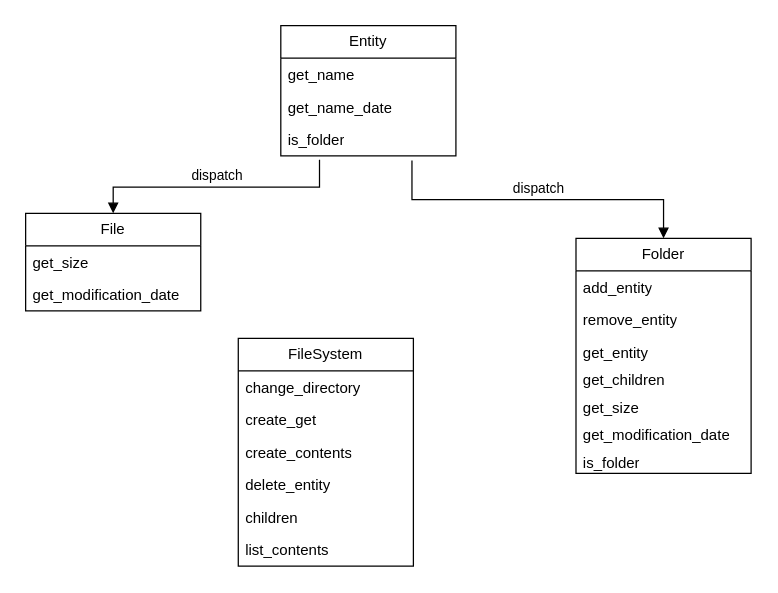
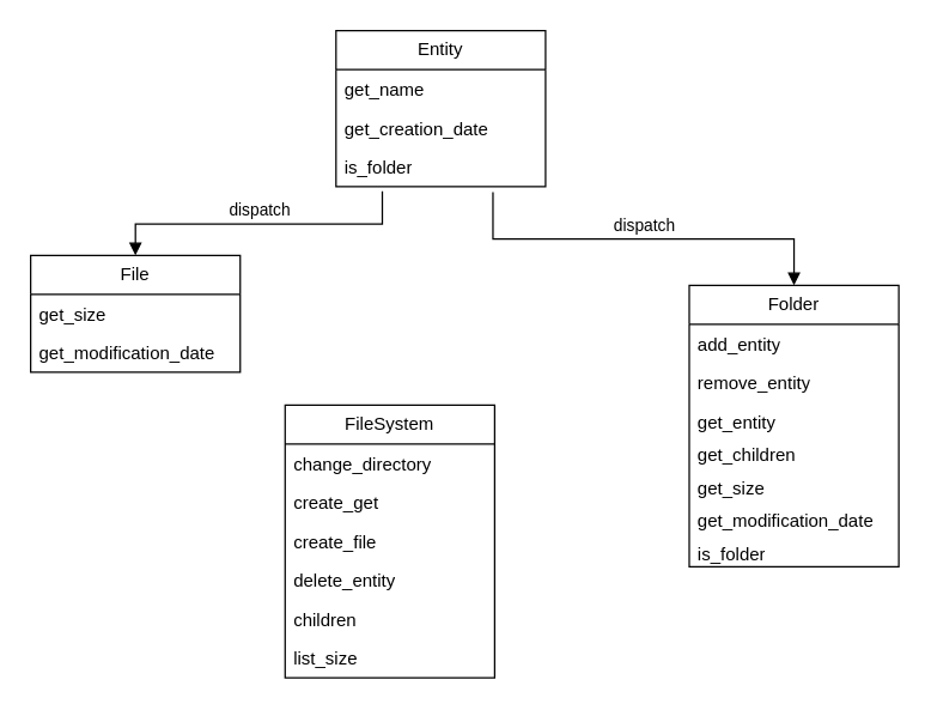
  <mxCell id="0" />
  <mxCell id="1" parent="0" />
  <mxCell id="2" value="Entity" style="swimlane;fontStyle=0;childLayout=stackLayout;horizontal=1;startSize=26;fillColor=none;horizontalStack=0;resizeParent=1;resizeParentMax=0;resizeLast=0;collapsible=1;marginBottom=0;whiteSpace=wrap;html=1;" parent="1" vertex="1"><mxGeometry x="224" y="20" width="140" height="104" as="geometry" /></mxCell>
  <mxCell id="3" value="get_name" style="text;strokeColor=none;fillColor=none;align=left;verticalAlign=top;spacingLeft=4;spacingRight=4;overflow=hidden;rotatable=0;points=[[0,0.5],[1,0.5]];portConstraint=eastwest;whiteSpace=wrap;html=1;" parent="2" vertex="1"><mxGeometry y="26" width="140" height="26" as="geometry" /></mxCell>
- <mxCell id="4" value="get_name_date" style="text;strokeColor=none;fillColor=none;align=left;verticalAlign=top;spacingLeft=4;spacingRight=4;overflow=hidden;rotatable=0;points=[[0,0.5],[1,0.5]];portConstraint=eastwest;whiteSpace=wrap;html=1;" parent="2" vertex="1"><mxGeometry y="52" width="140" height="26" as="geometry" /></mxCell>
+ <mxCell id="4" value="get_creation_date" style="text;strokeColor=none;fillColor=none;align=left;verticalAlign=top;spacingLeft=4;spacingRight=4;overflow=hidden;rotatable=0;points=[[0,0.5],[1,0.5]];portConstraint=eastwest;whiteSpace=wrap;html=1;" parent="2" vertex="1"><mxGeometry y="52" width="140" height="26" as="geometry" /></mxCell>
  <mxCell id="5" value="is_folder" style="text;strokeColor=none;fillColor=none;align=left;verticalAlign=top;spacingLeft=4;spacingRight=4;overflow=hidden;rotatable=0;points=[[0,0.5],[1,0.5]];portConstraint=eastwest;whiteSpace=wrap;html=1;" parent="2" vertex="1"><mxGeometry y="78" width="140" height="26" as="geometry" /></mxCell>
  <mxCell id="6" value="File" style="swimlane;fontStyle=0;childLayout=stackLayout;horizontal=1;startSize=26;fillColor=none;horizontalStack=0;resizeParent=1;resizeParentMax=0;resizeLast=0;collapsible=1;marginBottom=0;whiteSpace=wrap;html=1;" parent="1" vertex="1"><mxGeometry x="20" y="170" width="140" height="78" as="geometry" /></mxCell>
  <mxCell id="7" value="get_size" style="text;strokeColor=none;fillColor=none;align=left;verticalAlign=top;spacingLeft=4;spacingRight=4;overflow=hidden;rotatable=0;points=[[0,0.5],[1,0.5]];portConstraint=eastwest;whiteSpace=wrap;html=1;" parent="6" vertex="1"><mxGeometry y="26" width="140" height="26" as="geometry" /></mxCell>
  <mxCell id="8" value="get_modification_date" style="text;strokeColor=none;fillColor=none;align=left;verticalAlign=top;spacingLeft=4;spacingRight=4;overflow=hidden;rotatable=0;points=[[0,0.5],[1,0.5]];portConstraint=eastwest;whiteSpace=wrap;html=1;" parent="6" vertex="1"><mxGeometry y="52" width="140" height="26" as="geometry" /></mxCell>
  <mxCell id="9" value="Folder" style="swimlane;fontStyle=0;childLayout=stackLayout;horizontal=1;startSize=26;fillColor=none;horizontalStack=0;resizeParent=1;resizeParentMax=0;resizeLast=0;collapsible=1;marginBottom=0;whiteSpace=wrap;html=1;" parent="1" vertex="1"><mxGeometry x="460" y="190" width="140" height="188" as="geometry"><mxRectangle x="520" y="260" width="70" height="30" as="alternateBounds" /></mxGeometry></mxCell>
  <mxCell id="10" value="add_entity" style="text;strokeColor=none;fillColor=none;align=left;verticalAlign=top;spacingLeft=4;spacingRight=4;overflow=hidden;rotatable=0;points=[[0,0.5],[1,0.5]];portConstraint=eastwest;whiteSpace=wrap;html=1;" parent="9" vertex="1"><mxGeometry y="26" width="140" height="26" as="geometry" /></mxCell>
  <mxCell id="11" value="remove_entity" style="text;strokeColor=none;fillColor=none;align=left;verticalAlign=top;spacingLeft=4;spacingRight=4;overflow=hidden;rotatable=0;points=[[0,0.5],[1,0.5]];portConstraint=eastwest;whiteSpace=wrap;html=1;" parent="9" vertex="1"><mxGeometry y="52" width="140" height="26" as="geometry" /></mxCell>
  <mxCell id="12" value="get_entity" style="text;strokeColor=none;fillColor=none;align=left;verticalAlign=top;spacingLeft=4;spacingRight=4;overflow=hidden;rotatable=0;points=[[0,0.5],[1,0.5]];portConstraint=eastwest;whiteSpace=wrap;html=1;" parent="9" vertex="1"><mxGeometry y="78" width="140" height="22" as="geometry" /></mxCell>
  <mxCell id="13" value="get_children" style="text;strokeColor=none;fillColor=none;align=left;verticalAlign=top;spacingLeft=4;spacingRight=4;overflow=hidden;rotatable=0;points=[[0,0.5],[1,0.5]];portConstraint=eastwest;whiteSpace=wrap;html=1;" parent="9" vertex="1"><mxGeometry y="100" width="140" height="22" as="geometry" /></mxCell>
  <mxCell id="14" value="get_size" style="text;strokeColor=none;fillColor=none;align=left;verticalAlign=top;spacingLeft=4;spacingRight=4;overflow=hidden;rotatable=0;points=[[0,0.5],[1,0.5]];portConstraint=eastwest;whiteSpace=wrap;html=1;" parent="9" vertex="1"><mxGeometry y="122" width="140" height="22" as="geometry" /></mxCell>
  <mxCell id="15" value="get_modification_date" style="text;strokeColor=none;fillColor=none;align=left;verticalAlign=top;spacingLeft=4;spacingRight=4;overflow=hidden;rotatable=0;points=[[0,0.5],[1,0.5]];portConstraint=eastwest;whiteSpace=wrap;html=1;" parent="9" vertex="1"><mxGeometry y="144" width="140" height="22" as="geometry" /></mxCell>
  <mxCell id="16" value="is_folder" style="text;strokeColor=none;fillColor=none;align=left;verticalAlign=top;spacingLeft=4;spacingRight=4;overflow=hidden;rotatable=0;points=[[0,0.5],[1,0.5]];portConstraint=eastwest;whiteSpace=wrap;html=1;" parent="9" vertex="1"><mxGeometry y="166" width="140" height="22" as="geometry" /></mxCell>
  <mxCell id="17" value="dispatch" style="html=1;verticalAlign=bottom;endArrow=block;edgeStyle=elbowEdgeStyle;elbow=vertical;curved=0;rounded=0;exitX=0.221;exitY=1.125;exitDx=0;exitDy=0;exitPerimeter=0;entryX=0.5;entryY=0;entryDx=0;entryDy=0;" parent="1" source="5" target="6" edge="1"><mxGeometry width="80" relative="1" as="geometry"><mxPoint x="290" y="190" as="sourcePoint" /><mxPoint x="370" y="190" as="targetPoint" /></mxGeometry></mxCell>
  <mxCell id="18" value="dispatch" style="html=1;verticalAlign=bottom;endArrow=block;edgeStyle=elbowEdgeStyle;elbow=vertical;curved=0;rounded=0;exitX=0.749;exitY=1.146;exitDx=0;exitDy=0;exitPerimeter=0;entryX=0.5;entryY=0;entryDx=0;entryDy=0;" parent="1" source="5" target="9" edge="1"><mxGeometry width="80" relative="1" as="geometry"><mxPoint x="340" y="180" as="sourcePoint" /><mxPoint x="550" y="100" as="targetPoint" /></mxGeometry></mxCell>
  <mxCell id="19" value="FileSystem" style="swimlane;fontStyle=0;childLayout=stackLayout;horizontal=1;startSize=26;fillColor=none;horizontalStack=0;resizeParent=1;resizeParentMax=0;resizeLast=0;collapsible=1;marginBottom=0;whiteSpace=wrap;html=1;" parent="1" vertex="1"><mxGeometry x="190" y="270" width="140" height="182" as="geometry" /></mxCell>
  <mxCell id="20" value="change_directory" style="text;strokeColor=none;fillColor=none;align=left;verticalAlign=top;spacingLeft=4;spacingRight=4;overflow=hidden;rotatable=0;points=[[0,0.5],[1,0.5]];portConstraint=eastwest;whiteSpace=wrap;html=1;" parent="19" vertex="1"><mxGeometry y="26" width="140" height="26" as="geometry" /></mxCell>
  <mxCell id="21" value="create_get" style="text;strokeColor=none;fillColor=none;align=left;verticalAlign=top;spacingLeft=4;spacingRight=4;overflow=hidden;rotatable=0;points=[[0,0.5],[1,0.5]];portConstraint=eastwest;whiteSpace=wrap;html=1;" parent="19" vertex="1"><mxGeometry y="52" width="140" height="26" as="geometry" /></mxCell>
- <mxCell id="22" value="create_contents" style="text;strokeColor=none;fillColor=none;align=left;verticalAlign=top;spacingLeft=4;spacingRight=4;overflow=hidden;rotatable=0;points=[[0,0.5],[1,0.5]];portConstraint=eastwest;whiteSpace=wrap;html=1;" parent="19" vertex="1"><mxGeometry y="78" width="140" height="26" as="geometry" /></mxCell>
+ <mxCell id="22" value="create_file" style="text;strokeColor=none;fillColor=none;align=left;verticalAlign=top;spacingLeft=4;spacingRight=4;overflow=hidden;rotatable=0;points=[[0,0.5],[1,0.5]];portConstraint=eastwest;whiteSpace=wrap;html=1;" parent="19" vertex="1"><mxGeometry y="78" width="140" height="26" as="geometry" /></mxCell>
  <mxCell id="23" value="delete_entity" style="text;strokeColor=none;fillColor=none;align=left;verticalAlign=top;spacingLeft=4;spacingRight=4;overflow=hidden;rotatable=0;points=[[0,0.5],[1,0.5]];portConstraint=eastwest;whiteSpace=wrap;html=1;" parent="19" vertex="1"><mxGeometry y="104" width="140" height="26" as="geometry" /></mxCell>
  <mxCell id="24" value="children" style="text;strokeColor=none;fillColor=none;align=left;verticalAlign=top;spacingLeft=4;spacingRight=4;overflow=hidden;rotatable=0;points=[[0,0.5],[1,0.5]];portConstraint=eastwest;whiteSpace=wrap;html=1;" parent="19" vertex="1"><mxGeometry y="130" width="140" height="26" as="geometry" /></mxCell>
- <mxCell id="25" value="list_contents" style="text;strokeColor=none;fillColor=none;align=left;verticalAlign=top;spacingLeft=4;spacingRight=4;overflow=hidden;rotatable=0;points=[[0,0.5],[1,0.5]];portConstraint=eastwest;whiteSpace=wrap;html=1;" parent="19" vertex="1"><mxGeometry y="156" width="140" height="26" as="geometry" /></mxCell>
+ <mxCell id="25" value="list_size" style="text;strokeColor=none;fillColor=none;align=left;verticalAlign=top;spacingLeft=4;spacingRight=4;overflow=hidden;rotatable=0;points=[[0,0.5],[1,0.5]];portConstraint=eastwest;whiteSpace=wrap;html=1;" parent="19" vertex="1"><mxGeometry y="156" width="140" height="26" as="geometry" /></mxCell>
